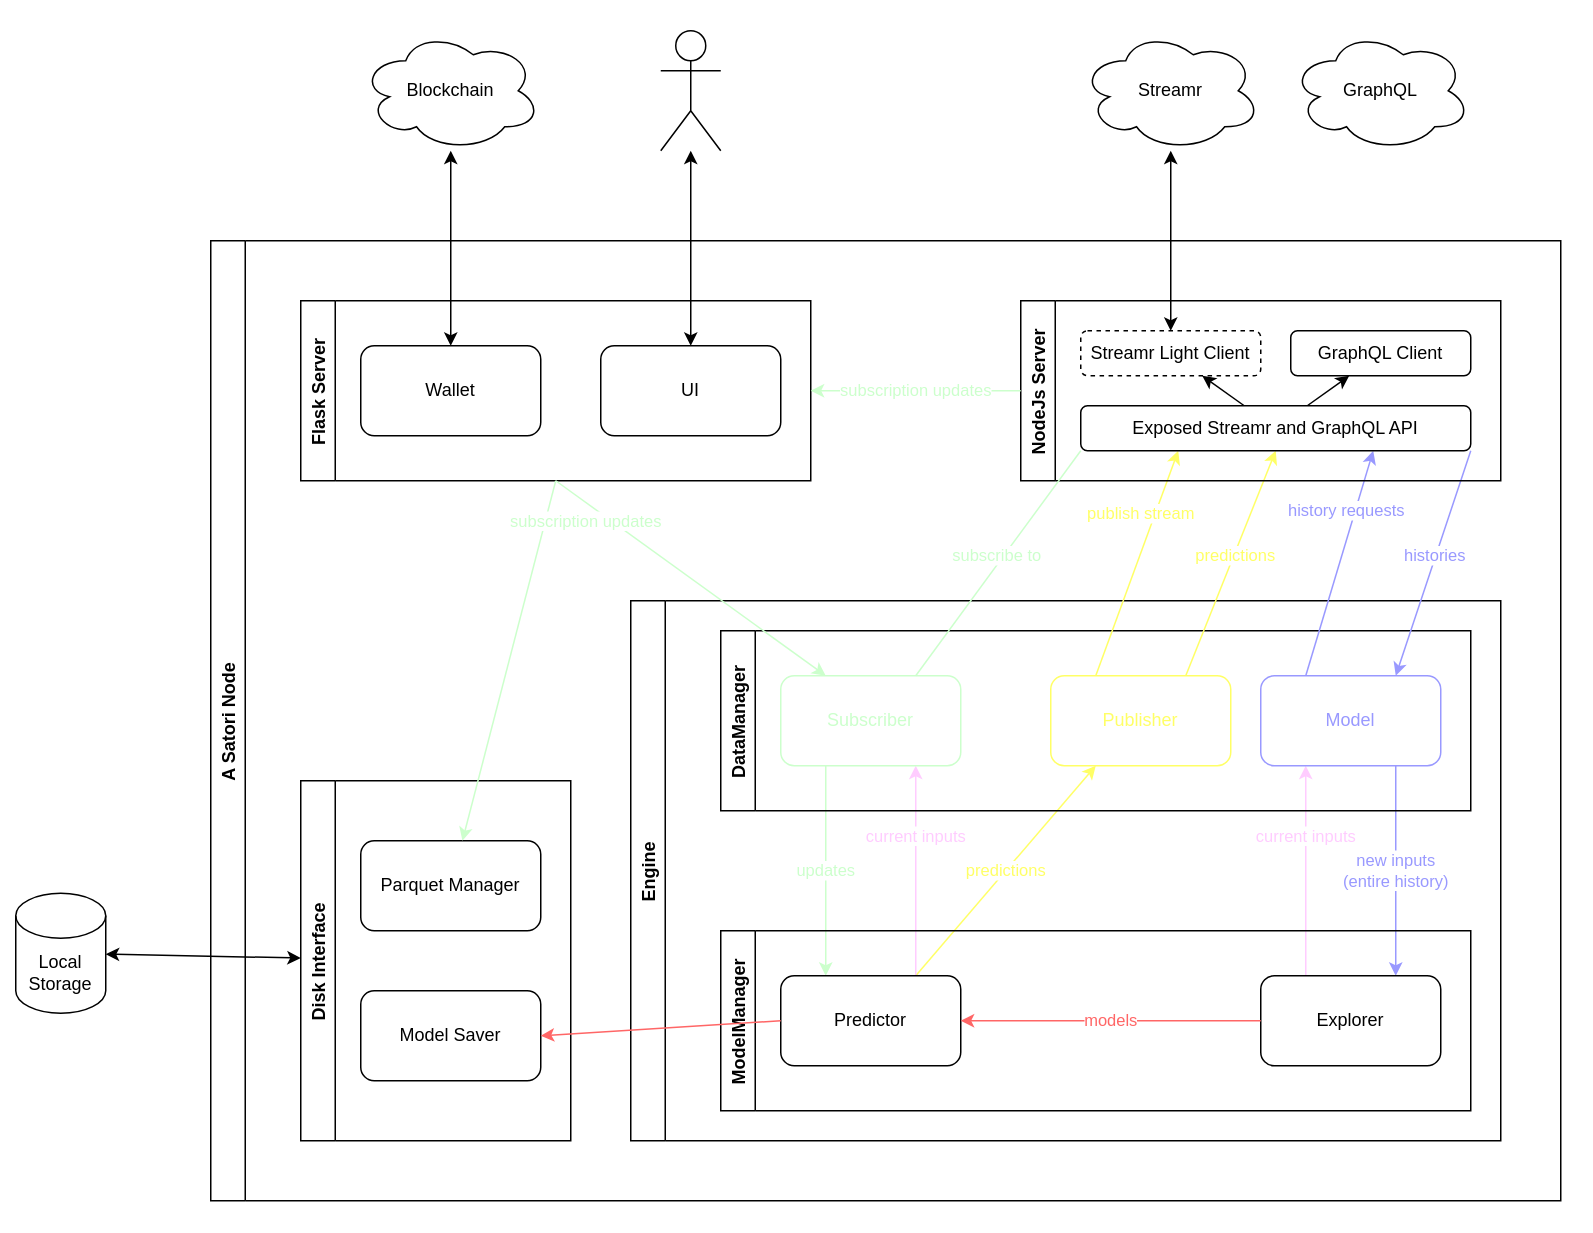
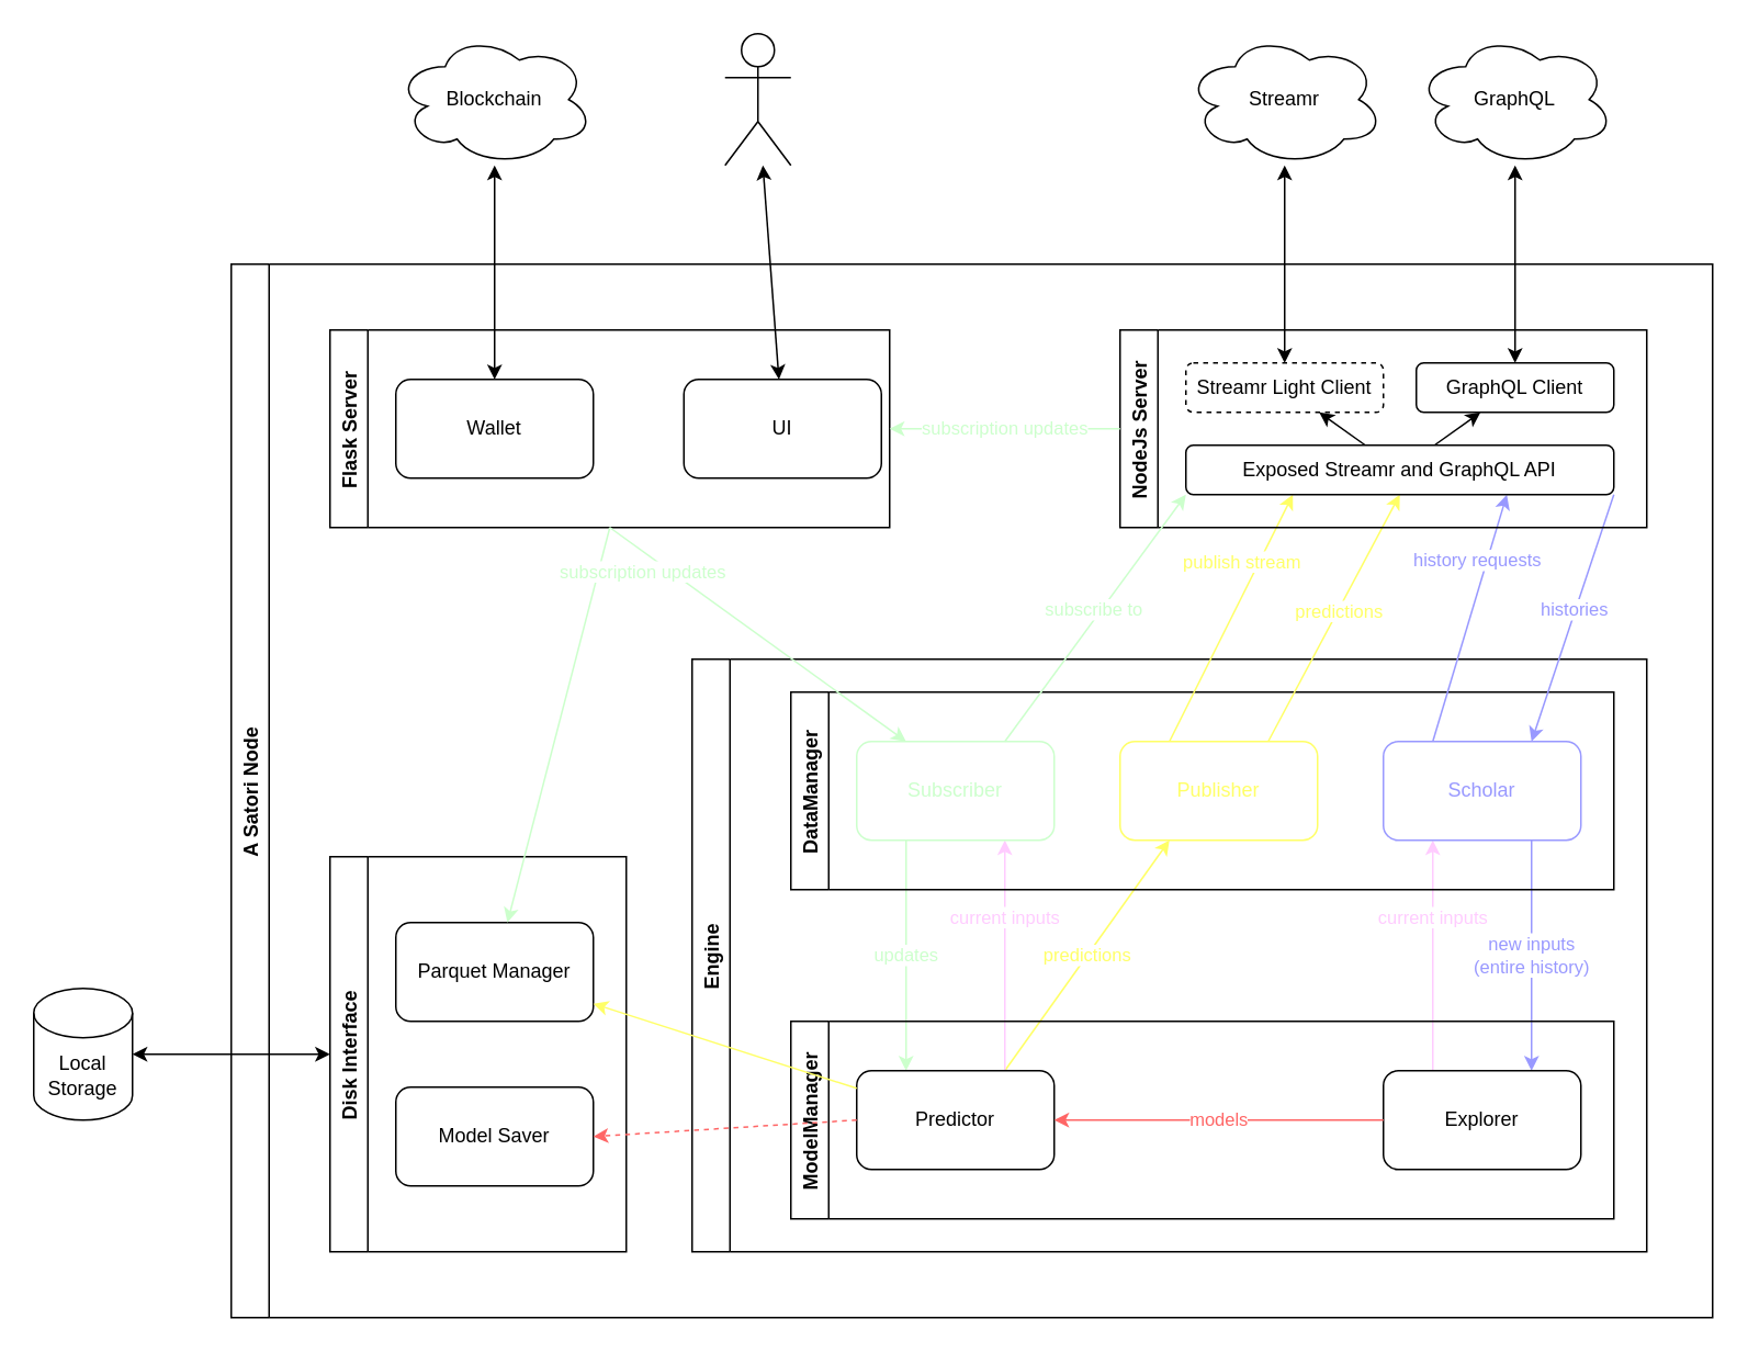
  <mxCell id="0" />
  <mxCell id="1" parent="0" />
  <mxCell id="2" value="A Satori Node" style="swimlane;horizontal=0;" parent="1" vertex="1"><mxGeometry x="140" y="160" width="900" height="640" as="geometry"><mxRectangle x="140" y="-960" width="30" height="100" as="alternateBounds" /></mxGeometry></mxCell>
  <mxCell id="3" value="Engine" style="swimlane;horizontal=0;" parent="2" vertex="1"><mxGeometry x="280" y="240" width="580" height="360" as="geometry"><mxRectangle x="260" y="270" width="30" height="60" as="alternateBounds" /></mxGeometry></mxCell>
  <mxCell id="4" value="&lt;font color=&quot;#ffff66&quot;&gt;predictions&lt;/font&gt;" style="edgeStyle=none;html=1;entryX=0.25;entryY=1;entryDx=0;entryDy=0;strokeColor=#FFFF66;exitX=0.75;exitY=0;exitDx=0;exitDy=0;" parent="3" source="14" target="11" edge="1"><mxGeometry relative="1" as="geometry"><mxPoint as="offset" /></mxGeometry></mxCell>
  <mxCell id="5" value="&lt;font color=&quot;#ffccff&quot;&gt;current inputs&lt;/font&gt;" style="edgeStyle=none;html=1;entryX=0.75;entryY=1;entryDx=0;entryDy=0;fontColor=#CCFFCC;startArrow=none;startFill=0;endArrow=classic;endFill=1;strokeColor=#FFCCFF;exitX=0.75;exitY=0;exitDx=0;exitDy=0;" parent="3" source="14" target="10" edge="1"><mxGeometry x="0.333" relative="1" as="geometry"><mxPoint as="offset" /></mxGeometry></mxCell>
  <mxCell id="6" value="&lt;font color=&quot;#9999ff&quot;&gt;new inputs&lt;br&gt;(entire history)&lt;/font&gt;" style="edgeStyle=none;html=1;entryX=0.75;entryY=0;entryDx=0;entryDy=0;exitX=0.75;exitY=1;exitDx=0;exitDy=0;strokeColor=#9999FF;" parent="3" source="12" target="15" edge="1"><mxGeometry relative="1" as="geometry"><mxPoint as="offset" /></mxGeometry></mxCell>
  <mxCell id="7" value="&lt;font color=&quot;#ffccff&quot;&gt;current inputs&lt;/font&gt;" style="edgeStyle=none;html=1;exitX=0.25;exitY=0;exitDx=0;exitDy=0;entryX=0.25;entryY=1;entryDx=0;entryDy=0;fontColor=#CCFFCC;startArrow=none;startFill=0;endArrow=classic;endFill=1;strokeColor=#FFCCFF;" parent="3" source="15" target="12" edge="1"><mxGeometry x="0.333" relative="1" as="geometry"><mxPoint as="offset" /></mxGeometry></mxCell>
  <mxCell id="8" value="&lt;font color=&quot;#ccffcc&quot;&gt;updates&lt;/font&gt;" style="endArrow=classic;html=1;exitX=0.25;exitY=1;exitDx=0;exitDy=0;entryX=0.25;entryY=0;entryDx=0;entryDy=0;strokeColor=#CCFFCC;" parent="3" source="10" target="14" edge="1"><mxGeometry width="50" height="50" relative="1" as="geometry"><mxPoint x="270" y="310" as="sourcePoint" /><mxPoint x="320" y="260" as="targetPoint" /><mxPoint as="offset" /></mxGeometry></mxCell>
  <mxCell id="9" value="DataManager" style="swimlane;horizontal=0;" parent="3" vertex="1"><mxGeometry x="60" y="20" width="500" height="120" as="geometry" /></mxCell>
  <mxCell id="10" value="&lt;font color=&quot;#ccffcc&quot;&gt;Subscriber&lt;/font&gt;" style="rounded=1;whiteSpace=wrap;html=1;strokeColor=#CCFFCC;" parent="9" vertex="1"><mxGeometry x="40" y="30" width="120" height="60" as="geometry" /></mxCell>
- <mxCell id="11" value="&lt;font color=&quot;#ffff66&quot;&gt;Publisher&lt;/font&gt;" style="rounded=1;whiteSpace=wrap;html=1;strokeColor=#FFFF66;" parent="9" vertex="1"><mxGeometry x="220" y="30" width="120" height="60" as="geometry" /></mxCell>
- <mxCell id="12" value="&lt;font color=&quot;#9999ff&quot;&gt;Model&lt;/font&gt;" style="rounded=1;whiteSpace=wrap;html=1;strokeColor=#9999FF;" parent="9" vertex="1"><mxGeometry x="360" y="30" width="120" height="60" as="geometry" /></mxCell>
+ <mxCell id="11" value="&lt;font color=&quot;#ffff66&quot;&gt;Publisher&lt;/font&gt;" style="rounded=1;whiteSpace=wrap;html=1;strokeColor=#FFFF66;" parent="9" vertex="1"><mxGeometry x="200" y="30" width="120" height="60" as="geometry" /></mxCell>
+ <mxCell id="12" value="&lt;font color=&quot;#9999ff&quot;&gt;Scholar&lt;/font&gt;" style="rounded=1;whiteSpace=wrap;html=1;strokeColor=#9999FF;" parent="9" vertex="1"><mxGeometry x="360" y="30" width="120" height="60" as="geometry" /></mxCell>
  <mxCell id="13" value="ModelManager" style="swimlane;horizontal=0;" parent="3" vertex="1"><mxGeometry x="60" y="220" width="500" height="120" as="geometry" /></mxCell>
  <mxCell id="14" value="Predictor" style="rounded=1;whiteSpace=wrap;html=1;" parent="13" vertex="1"><mxGeometry x="40" y="30" width="120" height="60" as="geometry" /></mxCell>
  <mxCell id="15" value="Explorer" style="rounded=1;whiteSpace=wrap;html=1;" parent="13" vertex="1"><mxGeometry x="360" y="30" width="120" height="60" as="geometry" /></mxCell>
  <mxCell id="16" value="&lt;font color=&quot;#ff6666&quot;&gt;models&lt;/font&gt;" style="edgeStyle=none;html=1;strokeColor=#FF6666;" parent="13" source="15" target="14" edge="1"><mxGeometry relative="1" as="geometry" /></mxCell>
  <mxCell id="17" value="&lt;font color=&quot;#ffff66&quot;&gt;predictions&lt;/font&gt;" style="edgeStyle=none;html=1;startArrow=none;startFill=0;endArrow=classic;endFill=1;exitX=0.75;exitY=0;exitDx=0;exitDy=0;entryX=0.5;entryY=1;entryDx=0;entryDy=0;strokeColor=#FFFF66;" parent="2" source="11" target="25" edge="1"><mxGeometry x="0.062" relative="1" as="geometry"><mxPoint x="1" as="offset" /><mxPoint x="713.4" y="158.92" as="targetPoint" /></mxGeometry></mxCell>
  <mxCell id="18" value="&lt;font color=&quot;#9999ff&quot;&gt;history requests&lt;/font&gt;" style="edgeStyle=none;html=1;exitX=0.25;exitY=0;exitDx=0;exitDy=0;startArrow=none;startFill=0;endArrow=classic;endFill=1;entryX=0.75;entryY=1;entryDx=0;entryDy=0;strokeColor=#9999FF;" parent="2" source="12" target="25" edge="1"><mxGeometry x="0.44" y="6" relative="1" as="geometry"><mxPoint as="offset" /><mxPoint x="770" y="160" as="targetPoint" /></mxGeometry></mxCell>
  <mxCell id="19" value="&lt;font color=&quot;#9999ff&quot;&gt;histories&lt;/font&gt;" style="edgeStyle=none;html=1;entryX=0.75;entryY=0;entryDx=0;entryDy=0;startArrow=none;startFill=0;endArrow=classic;endFill=1;strokeColor=#9999FF;exitX=1;exitY=1;exitDx=0;exitDy=0;" parent="2" source="25" target="12" edge="1"><mxGeometry x="-0.062" y="-1" relative="1" as="geometry"><mxPoint as="offset" /><mxPoint x="820" y="160" as="sourcePoint" /></mxGeometry></mxCell>
  <mxCell id="20" value="&lt;font color=&quot;#ffff66&quot;&gt;publish stream&lt;/font&gt;" style="edgeStyle=none;html=1;endArrow=classic;endFill=1;startArrow=none;startFill=0;exitX=0.25;exitY=0;exitDx=0;exitDy=0;entryX=0.25;entryY=1;entryDx=0;entryDy=0;strokeColor=#FFFF66;" parent="2" source="11" target="25" edge="1"><mxGeometry x="0.399" y="9" relative="1" as="geometry"><mxPoint as="offset" /><mxPoint x="670" y="160" as="targetPoint" /></mxGeometry></mxCell>
  <mxCell id="21" value="NodeJs Server" style="swimlane;horizontal=0;" parent="2" vertex="1"><mxGeometry x="540" y="40" width="320" height="120" as="geometry" /></mxCell>
  <mxCell id="22" value="Streamr Light Client" style="rounded=1;whiteSpace=wrap;html=1;dashed=1;" parent="21" vertex="1"><mxGeometry x="40" y="20" width="120" height="30" as="geometry" /></mxCell>
  <mxCell id="23" style="edgeStyle=none;html=1;" parent="21" source="25" target="22" edge="1"><mxGeometry relative="1" as="geometry" /></mxCell>
  <mxCell id="24" style="edgeStyle=none;html=1;" edge="1" parent="21" source="25" target="26"><mxGeometry relative="1" as="geometry" /></mxCell>
  <mxCell id="25" value="Exposed Streamr and GraphQL API" style="rounded=1;whiteSpace=wrap;html=1;" parent="21" vertex="1"><mxGeometry x="40" y="70" width="260" height="30" as="geometry" /></mxCell>
  <mxCell id="26" value="GraphQL Client" style="rounded=1;whiteSpace=wrap;html=1;" vertex="1" parent="21"><mxGeometry x="180" y="20" width="120" height="30" as="geometry" /></mxCell>
  <mxCell id="27" value="Disk Interface" style="swimlane;horizontal=0;" parent="2" vertex="1"><mxGeometry x="60" y="360" width="180" height="240" as="geometry" /></mxCell>
  <mxCell id="28" value="Parquet Manager" style="rounded=1;whiteSpace=wrap;html=1;" parent="27" vertex="1"><mxGeometry x="40" y="40" width="120" height="60" as="geometry" /></mxCell>
  <mxCell id="29" value="Model Saver" style="rounded=1;whiteSpace=wrap;html=1;" parent="27" vertex="1"><mxGeometry x="40" y="140" width="120" height="60" as="geometry" /></mxCell>
- <mxCell id="31" value="" style="edgeStyle=none;html=1;strokeColor=#FF6666;exitX=0;exitY=0.5;exitDx=0;exitDy=0;entryX=1;entryY=0.5;entryDx=0;entryDy=0;" parent="2" source="14" target="29" edge="1"><mxGeometry relative="1" as="geometry"><mxPoint x="700" y="590" as="sourcePoint" /><mxPoint x="500" y="590" as="targetPoint" /></mxGeometry></mxCell>
- <mxCell id="32" value="&lt;font color=&quot;#ccffcc&quot;&gt;subscribe to&lt;/font&gt;" style="edgeStyle=none;html=1;exitX=0.75;exitY=0;exitDx=0;exitDy=0;startArrow=none;startFill=0;endArrow=none;endFill=1;entryX=0;entryY=1;entryDx=0;entryDy=0;strokeColor=#CCFFCC;" parent="2" source="10" target="25" edge="1"><mxGeometry x="0.031" y="4" relative="1" as="geometry"><mxPoint as="offset" /><mxPoint x="620" y="160" as="targetPoint" /></mxGeometry></mxCell>
+ <mxCell id="30" style="edgeStyle=none;html=1;fontColor=#CCFFCC;strokeColor=#FFFF66;" parent="2" source="14" target="28" edge="1"><mxGeometry relative="1" as="geometry" /></mxCell>
+ <mxCell id="31" value="" style="edgeStyle=none;html=1;strokeColor=#FF6666;exitX=0;exitY=0.5;exitDx=0;exitDy=0;entryX=1;entryY=0.5;entryDx=0;entryDy=0;dashed=1;" parent="2" source="14" target="29" edge="1"><mxGeometry relative="1" as="geometry"><mxPoint x="700" y="590" as="sourcePoint" /><mxPoint x="500" y="590" as="targetPoint" /></mxGeometry></mxCell>
+ <mxCell id="32" value="&lt;font color=&quot;#ccffcc&quot;&gt;subscribe to&lt;/font&gt;" style="edgeStyle=none;html=1;exitX=0.75;exitY=0;exitDx=0;exitDy=0;startArrow=none;startFill=0;endArrow=classic;endFill=1;entryX=0;entryY=1;entryDx=0;entryDy=0;strokeColor=#CCFFCC;" parent="2" source="10" target="25" edge="1"><mxGeometry x="0.031" y="4" relative="1" as="geometry"><mxPoint as="offset" /><mxPoint x="620" y="160" as="targetPoint" /></mxGeometry></mxCell>
  <mxCell id="33" value="" style="shape=umlActor;verticalLabelPosition=bottom;verticalAlign=top;html=1;outlineConnect=0;" parent="1" vertex="1"><mxGeometry x="440" y="20" width="40" height="80" as="geometry" /></mxCell>
  <mxCell id="34" value="Streamr" style="ellipse;shape=cloud;whiteSpace=wrap;html=1;" parent="1" vertex="1"><mxGeometry x="720" y="20" width="120" height="80" as="geometry" /></mxCell>
  <mxCell id="35" value="Blockchain" style="ellipse;shape=cloud;whiteSpace=wrap;html=1;" parent="1" vertex="1"><mxGeometry x="240" y="20" width="120" height="80" as="geometry" /></mxCell>
  <mxCell id="36" style="edgeStyle=none;html=1;startArrow=classic;startFill=1;endArrow=classic;endFill=1;exitX=0.5;exitY=0;exitDx=0;exitDy=0;" parent="1" source="22" target="34" edge="1"><mxGeometry relative="1" as="geometry" /></mxCell>
  <mxCell id="37" style="edgeStyle=none;html=1;startArrow=classic;startFill=1;endArrow=classic;endFill=1;" parent="1" source="41" target="33" edge="1"><mxGeometry relative="1" as="geometry" /></mxCell>
  <mxCell id="38" style="edgeStyle=none;html=1;startArrow=classic;startFill=1;endArrow=classic;endFill=1;exitX=0.5;exitY=0;exitDx=0;exitDy=0;" parent="1" source="40" target="35" edge="1"><mxGeometry relative="1" as="geometry" /></mxCell>
  <mxCell id="39" value="Flask Server" style="swimlane;horizontal=0;" parent="1" vertex="1"><mxGeometry x="200" y="200" width="340" height="120" as="geometry" /></mxCell>
  <mxCell id="40" value="Wallet" style="rounded=1;whiteSpace=wrap;html=1;" parent="39" vertex="1"><mxGeometry x="40" y="30" width="120" height="60" as="geometry" /></mxCell>
- <mxCell id="41" value="UI" style="rounded=1;whiteSpace=wrap;html=1;" parent="39" vertex="1"><mxGeometry x="200" y="30" width="120" height="60" as="geometry" /></mxCell>
+ <mxCell id="41" value="UI" style="rounded=1;whiteSpace=wrap;html=1;" parent="39" vertex="1"><mxGeometry x="215" y="30" width="120" height="60" as="geometry" /></mxCell>
  <mxCell id="42" value="&lt;font color=&quot;#ccffcc&quot;&gt;subscription updates&lt;/font&gt;" style="edgeStyle=none;html=1;entryX=1;entryY=0.5;entryDx=0;entryDy=0;startArrow=none;startFill=0;endArrow=classic;endFill=1;exitX=0;exitY=0.5;exitDx=0;exitDy=0;strokeColor=#CCFFCC;" parent="1" source="21" target="39" edge="1"><mxGeometry relative="1" as="geometry"><mxPoint x="760" y="260" as="sourcePoint" /><mxPoint x="600" y="260" as="targetPoint" /></mxGeometry></mxCell>
  <mxCell id="43" value="" style="edgeStyle=none;html=1;exitX=0.5;exitY=1;exitDx=0;exitDy=0;startArrow=none;startFill=0;endArrow=classic;endFill=1;entryX=0.25;entryY=0;entryDx=0;entryDy=0;strokeColor=#CCFFCC;" parent="1" source="39" target="10" edge="1"><mxGeometry x="-0.6" relative="1" as="geometry"><mxPoint x="560" y="690" as="targetPoint" /><mxPoint as="offset" /><mxPoint x="500" y="320" as="sourcePoint" /></mxGeometry></mxCell>
  <mxCell id="44" value="&lt;font color=&quot;#ccffcc&quot;&gt;subscription updates&lt;/font&gt;" style="edgeStyle=none;html=1;strokeColor=#CCFFCC;" parent="1" target="28" edge="1"><mxGeometry x="-0.831" y="26" relative="1" as="geometry"><mxPoint x="370" y="320" as="sourcePoint" /><mxPoint as="offset" /></mxGeometry></mxCell>
- <mxCell id="45" value="Local&lt;br&gt;Storage" style="shape=cylinder3;whiteSpace=wrap;html=1;boundedLbl=1;backgroundOutline=1;size=15;" parent="1" vertex="1"><mxGeometry x="10" y="595" width="60" height="80" as="geometry" /></mxCell>
+ <mxCell id="45" value="Local&lt;br&gt;Storage" style="shape=cylinder3;whiteSpace=wrap;html=1;boundedLbl=1;backgroundOutline=1;size=15;" parent="1" vertex="1"><mxGeometry x="20" y="600" width="60" height="80" as="geometry" /></mxCell>
  <mxCell id="46" style="edgeStyle=none;html=1;startArrow=classic;startFill=1;" parent="1" source="27" target="45" edge="1"><mxGeometry relative="1" as="geometry" /></mxCell>
+ <mxCell id="47" style="edgeStyle=none;html=1;startArrow=classic;startFill=1;" edge="1" parent="1" source="26" target="48"><mxGeometry relative="1" as="geometry"><mxPoint x="949.018" y="80.544" as="targetPoint" /></mxGeometry></mxCell>
  <mxCell id="48" value="GraphQL" style="ellipse;shape=cloud;whiteSpace=wrap;html=1;" vertex="1" parent="1"><mxGeometry x="860" y="20" width="120" height="80" as="geometry" /></mxCell>
